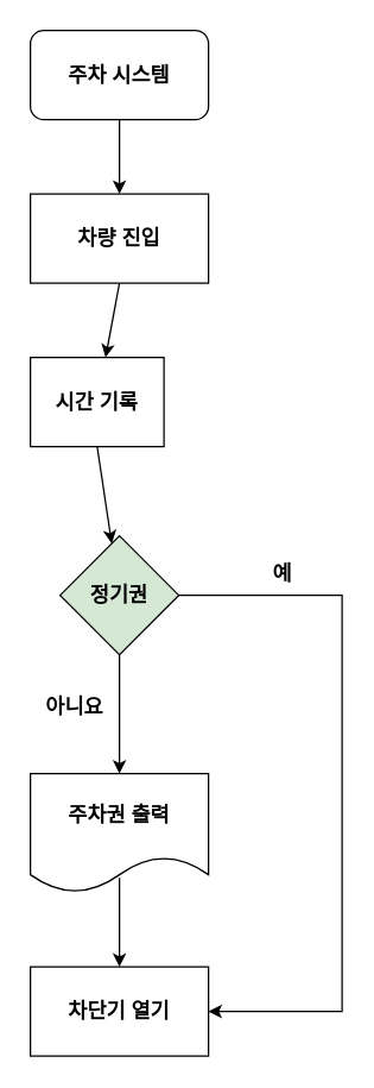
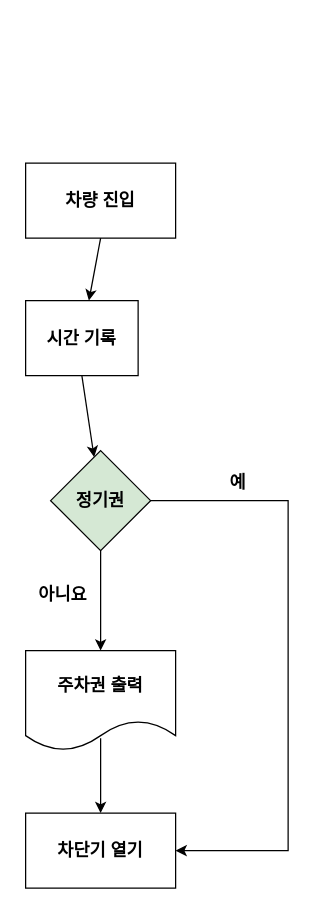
  <mxCell id="0" />
  <mxCell id="1" parent="0" />
- <mxCell id="2" value="&lt;b&gt;&lt;font style=&quot;font-size: 14px;&quot;&gt;주차 시스템&lt;/font&gt;&lt;/b&gt;" style="rounded=1;whiteSpace=wrap;html=1;" vertex="1" parent="1"><mxGeometry x="20" y="20" width="120" height="60" as="geometry" /></mxCell>
- <mxCell id="3" value="" style="endArrow=classic;html=1;rounded=0;exitX=0.5;exitY=1;exitDx=0;exitDy=0;" edge="1" parent="1" source="2" target="4"><mxGeometry width="50" height="50" relative="1" as="geometry"><mxPoint x="40" y="310" as="sourcePoint" /><mxPoint x="80" y="160" as="targetPoint" /></mxGeometry></mxCell>
  <mxCell id="4" value="&lt;font style=&quot;font-size: 14px;&quot;&gt;&lt;b&gt;차량 진입&lt;/b&gt;&lt;/font&gt;" style="rounded=0;whiteSpace=wrap;html=1;" vertex="1" parent="1"><mxGeometry x="20" y="130" width="120" height="60" as="geometry" /></mxCell>
  <mxCell id="5" value="" style="endArrow=classic;html=1;rounded=0;fontSize=14;exitX=0.5;exitY=1;exitDx=0;exitDy=0;" edge="1" parent="1" source="4" target="6"><mxGeometry width="50" height="50" relative="1" as="geometry"><mxPoint x="40" y="310" as="sourcePoint" /><mxPoint x="80" y="250" as="targetPoint" /></mxGeometry></mxCell>
  <mxCell id="6" value="&lt;b&gt;시간 기록&lt;/b&gt;" style="rounded=0;whiteSpace=wrap;html=1;fontSize=14;" vertex="1" parent="1"><mxGeometry x="20" y="240" width="90" height="60" as="geometry" /></mxCell>
  <mxCell id="7" value="" style="endArrow=classic;html=1;rounded=0;fontSize=14;exitX=0.5;exitY=1;exitDx=0;exitDy=0;" edge="1" parent="1" source="6" target="8"><mxGeometry width="50" height="50" relative="1" as="geometry"><mxPoint x="40" y="310" as="sourcePoint" /><mxPoint x="80" y="360" as="targetPoint" /></mxGeometry></mxCell>
  <mxCell id="8" value="&lt;b&gt;정기권&lt;/b&gt;" style="rhombus;whiteSpace=wrap;html=1;fontSize=14;fillColor=#d5e8d4;" vertex="1" parent="1"><mxGeometry x="40" y="360" width="80" height="80" as="geometry" /></mxCell>
  <mxCell id="9" value="" style="endArrow=classic;html=1;rounded=0;fontSize=14;exitX=0.5;exitY=1;exitDx=0;exitDy=0;" edge="1" parent="1" source="8" target="11"><mxGeometry width="50" height="50" relative="1" as="geometry"><mxPoint x="80" y="450" as="sourcePoint" /><mxPoint x="80" y="500" as="targetPoint" /></mxGeometry></mxCell>
  <mxCell id="10" value="" style="endArrow=classic;html=1;rounded=0;fontSize=14;exitX=1;exitY=0.5;exitDx=0;exitDy=0;entryX=1;entryY=0.5;entryDx=0;entryDy=0;" edge="1" parent="1" source="8" target="13"><mxGeometry width="50" height="50" relative="1" as="geometry"><mxPoint x="40" y="310" as="sourcePoint" /><mxPoint x="230" y="710" as="targetPoint" /><Array as="points"><mxPoint x="230" y="400" /><mxPoint x="230" y="680" /></Array></mxGeometry></mxCell>
  <mxCell id="11" value="&lt;b&gt;주차권 출력&lt;/b&gt;" style="shape=document;whiteSpace=wrap;html=1;boundedLbl=1;fontSize=14;" vertex="1" parent="1"><mxGeometry x="20" y="520" width="120" height="80" as="geometry" /></mxCell>
  <mxCell id="12" value="" style="endArrow=classic;html=1;rounded=0;fontSize=14;" edge="1" parent="1" target="13"><mxGeometry width="50" height="50" relative="1" as="geometry"><mxPoint x="80" y="590" as="sourcePoint" /><mxPoint x="80" y="680" as="targetPoint" /></mxGeometry></mxCell>
  <mxCell id="13" value="&lt;b&gt;차단기 열기&lt;/b&gt;" style="rounded=0;whiteSpace=wrap;html=1;fontSize=14;" vertex="1" parent="1"><mxGeometry x="20" y="650" width="120" height="60" as="geometry" /></mxCell>
  <mxCell id="14" value="&lt;b&gt;아니요&lt;/b&gt;" style="text;html=1;strokeColor=none;fillColor=none;align=center;verticalAlign=middle;whiteSpace=wrap;rounded=0;fontSize=14;" vertex="1" parent="1"><mxGeometry x="20" y="460" width="60" height="30" as="geometry" /></mxCell>
  <mxCell id="15" value="&lt;b&gt;예&lt;/b&gt;" style="text;html=1;strokeColor=none;fillColor=none;align=center;verticalAlign=middle;whiteSpace=wrap;rounded=0;fontSize=14;" vertex="1" parent="1"><mxGeometry x="160" y="370" width="60" height="30" as="geometry" /></mxCell>
